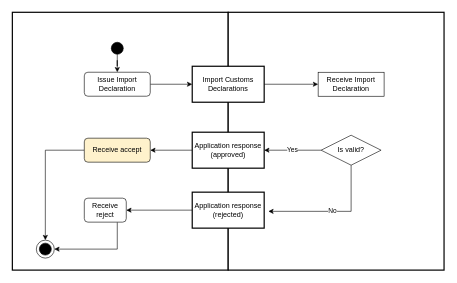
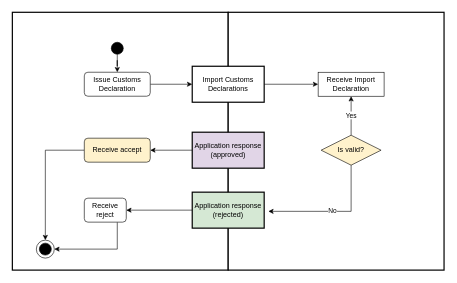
  <mxCell id="0" />
  <mxCell id="1" parent="0" />
  <mxCell id="2" value="" style="rounded=0;whiteSpace=wrap;html=1;strokeWidth=2;" parent="1" vertex="1"><mxGeometry x="20" y="20" width="360" height="430" as="geometry" /></mxCell>
  <mxCell id="3" value="" style="rounded=0;whiteSpace=wrap;html=1;strokeWidth=2;" parent="1" vertex="1"><mxGeometry x="380" y="20" width="360" height="430" as="geometry" /></mxCell>
  <mxCell id="4" value="" style="edgeStyle=orthogonalEdgeStyle;rounded=0;orthogonalLoop=1;jettySize=auto;html=1;entryX=0.5;entryY=0;entryDx=0;entryDy=0;" parent="1" source="5" target="7" edge="1"><mxGeometry relative="1" as="geometry"><mxPoint x="195" y="170" as="targetPoint" /></mxGeometry></mxCell>
  <mxCell id="5" value="" style="ellipse;whiteSpace=wrap;html=1;aspect=fixed;strokeWidth=1;fillColor=#000000;" parent="1" vertex="1"><mxGeometry x="185" y="70" width="20" height="20" as="geometry" /></mxCell>
  <mxCell id="6" style="edgeStyle=orthogonalEdgeStyle;rounded=0;orthogonalLoop=1;jettySize=auto;html=1;entryX=0;entryY=0.5;entryDx=0;entryDy=0;" parent="1" source="7" target="9" edge="1"><mxGeometry relative="1" as="geometry" /></mxCell>
- <mxCell id="7" value="Issue Import Declaration" style="rounded=1;whiteSpace=wrap;html=1;strokeWidth=1;fillColor=#FFFFFF;" parent="1" vertex="1"><mxGeometry x="140" y="120" width="110" height="40" as="geometry" /></mxCell>
+ <mxCell id="7" value="Issue Customs Declaration" style="rounded=1;whiteSpace=wrap;html=1;strokeWidth=1;fillColor=#FFFFFF;" parent="1" vertex="1"><mxGeometry x="140" y="120" width="110" height="40" as="geometry" /></mxCell>
  <mxCell id="8" style="edgeStyle=orthogonalEdgeStyle;rounded=0;orthogonalLoop=1;jettySize=auto;html=1;entryX=0;entryY=0.5;entryDx=0;entryDy=0;" parent="1" source="9" target="14" edge="1"><mxGeometry relative="1" as="geometry" /></mxCell>
  <mxCell id="9" value="Import Customs Declarations" style="rounded=0;whiteSpace=wrap;html=1;strokeWidth=2;fillColor=#FFFFFF;" parent="1" vertex="1"><mxGeometry x="320" y="110" width="120" height="60" as="geometry" /></mxCell>
  <mxCell id="10" style="edgeStyle=orthogonalEdgeStyle;rounded=0;orthogonalLoop=1;jettySize=auto;html=1;" parent="1" source="11" target="19" edge="1"><mxGeometry relative="1" as="geometry" /></mxCell>
- <mxCell id="11" value="Application response (approved)" style="rounded=0;whiteSpace=wrap;html=1;strokeWidth=2;fillColor=#FFFFFF;" parent="1" vertex="1"><mxGeometry x="320" y="220" width="120" height="60" as="geometry" /></mxCell>
+ <mxCell id="11" value="Application response (approved)" style="rounded=0;whiteSpace=wrap;html=1;strokeWidth=2;fillColor=#e1d5e7;" parent="1" vertex="1"><mxGeometry x="320" y="220" width="120" height="60" as="geometry" /></mxCell>
  <mxCell id="12" style="edgeStyle=orthogonalEdgeStyle;rounded=0;orthogonalLoop=1;jettySize=auto;html=1;entryX=1;entryY=0.5;entryDx=0;entryDy=0;" parent="1" source="13" target="21" edge="1"><mxGeometry relative="1" as="geometry" /></mxCell>
- <mxCell id="13" value="Application response (rejected)" style="rounded=0;whiteSpace=wrap;html=1;strokeWidth=2;fillColor=#FFFFFF;" parent="1" vertex="1"><mxGeometry x="320" y="320" width="120" height="60" as="geometry" /></mxCell>
+ <mxCell id="13" value="Application response (rejected)" style="rounded=0;whiteSpace=wrap;html=1;strokeWidth=2;fillColor=#d5e8d4;" parent="1" vertex="1"><mxGeometry x="320" y="320" width="120" height="60" as="geometry" /></mxCell>
  <mxCell id="14" value="Receive Import Declaration" style="whiteSpace=wrap;html=1;strokeWidth=1;fillColor=#FFFFFF;rounded=0;" parent="1" vertex="1"><mxGeometry x="530" y="120" width="110" height="40" as="geometry" /></mxCell>
- <mxCell id="15" value="Yes" style="edgeStyle=orthogonalEdgeStyle;rounded=0;orthogonalLoop=1;jettySize=auto;html=1;entryX=1;entryY=0.5;entryDx=0;entryDy=0;" parent="1" source="17" target="11" edge="1"><mxGeometry relative="1" as="geometry" /></mxCell>
+ <mxCell id="15" value="Yes" style="edgeStyle=orthogonalEdgeStyle;rounded=0;orthogonalLoop=1;jettySize=auto;html=1;" parent="1" source="17" target="14" edge="1"><mxGeometry relative="1" as="geometry" /></mxCell>
  <mxCell id="16" value="No" style="edgeStyle=orthogonalEdgeStyle;rounded=0;orthogonalLoop=1;jettySize=auto;html=1;entryX=1.058;entryY=0.533;entryDx=0;entryDy=0;entryPerimeter=0;" parent="1" source="17" target="13" edge="1"><mxGeometry relative="1" as="geometry"><Array as="points"><mxPoint x="585" y="352" /></Array></mxGeometry></mxCell>
- <mxCell id="17" value="Is valid?" style="rhombus;whiteSpace=wrap;html=1;strokeWidth=1;fillColor=#FFFFFF;" parent="1" vertex="1"><mxGeometry x="535" y="225" width="100" height="50" as="geometry" /></mxCell>
+ <mxCell id="17" value="Is valid?" style="rhombus;whiteSpace=wrap;html=1;strokeWidth=1;fillColor=#fff2cc;" parent="1" vertex="1"><mxGeometry x="535" y="225" width="100" height="50" as="geometry" /></mxCell>
  <mxCell id="18" style="edgeStyle=orthogonalEdgeStyle;rounded=0;orthogonalLoop=1;jettySize=auto;html=1;entryX=0.5;entryY=0;entryDx=0;entryDy=0;" parent="1" source="19" target="22" edge="1"><mxGeometry relative="1" as="geometry" /></mxCell>
  <mxCell id="19" value="Receive accept" style="rounded=1;whiteSpace=wrap;html=1;strokeWidth=1;fillColor=#fff2cc;" parent="1" vertex="1"><mxGeometry x="140" y="230" width="110" height="40" as="geometry" /></mxCell>
  <mxCell id="20" style="edgeStyle=orthogonalEdgeStyle;rounded=0;orthogonalLoop=1;jettySize=auto;html=1;entryX=1;entryY=0.5;entryDx=0;entryDy=0;" parent="1" source="21" target="22" edge="1"><mxGeometry relative="1" as="geometry"><Array as="points"><mxPoint x="195" y="415" /></Array></mxGeometry></mxCell>
  <mxCell id="21" value="Receive reject" style="rounded=1;whiteSpace=wrap;html=1;strokeWidth=1;fillColor=#FFFFFF;" parent="1" vertex="1"><mxGeometry x="140" y="330" width="70" height="40" as="geometry" /></mxCell>
  <mxCell id="22" value="" style="ellipse;whiteSpace=wrap;html=1;aspect=fixed;strokeWidth=1;fillColor=#FFFFFF;" parent="1" vertex="1"><mxGeometry x="60" y="400" width="30" height="30" as="geometry" /></mxCell>
  <mxCell id="23" value="" style="ellipse;whiteSpace=wrap;html=1;aspect=fixed;strokeWidth=1;fillColor=#000000;" parent="1" vertex="1"><mxGeometry x="65" y="405" width="20" height="20" as="geometry" /></mxCell>
